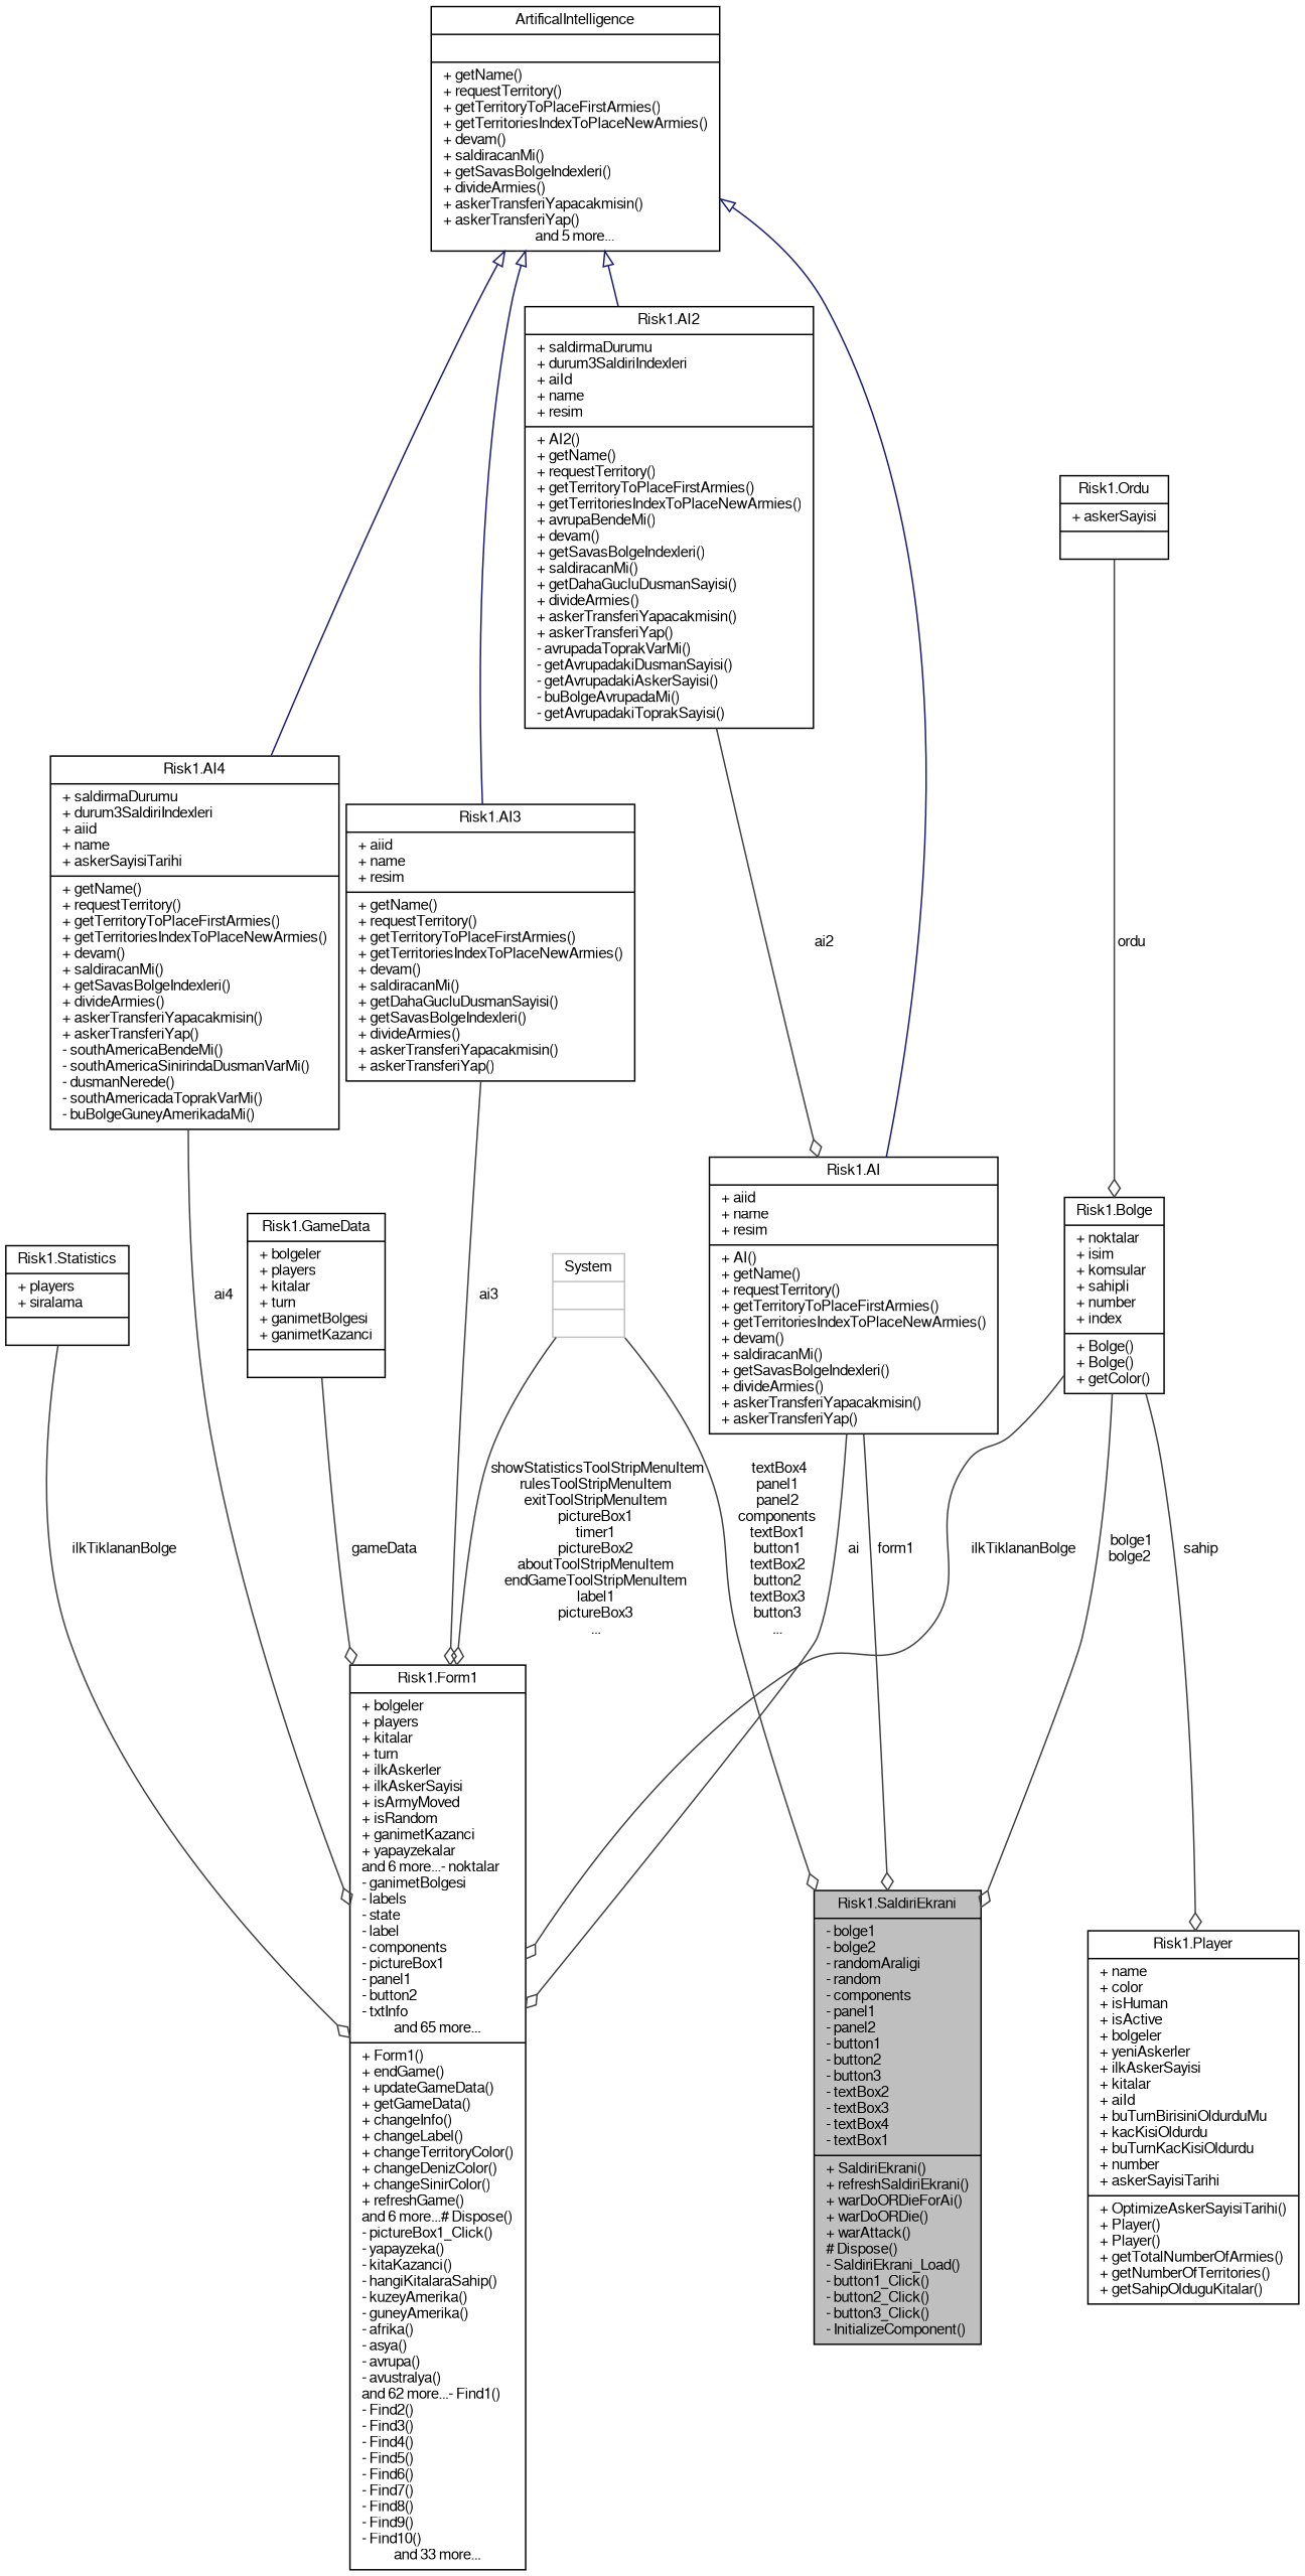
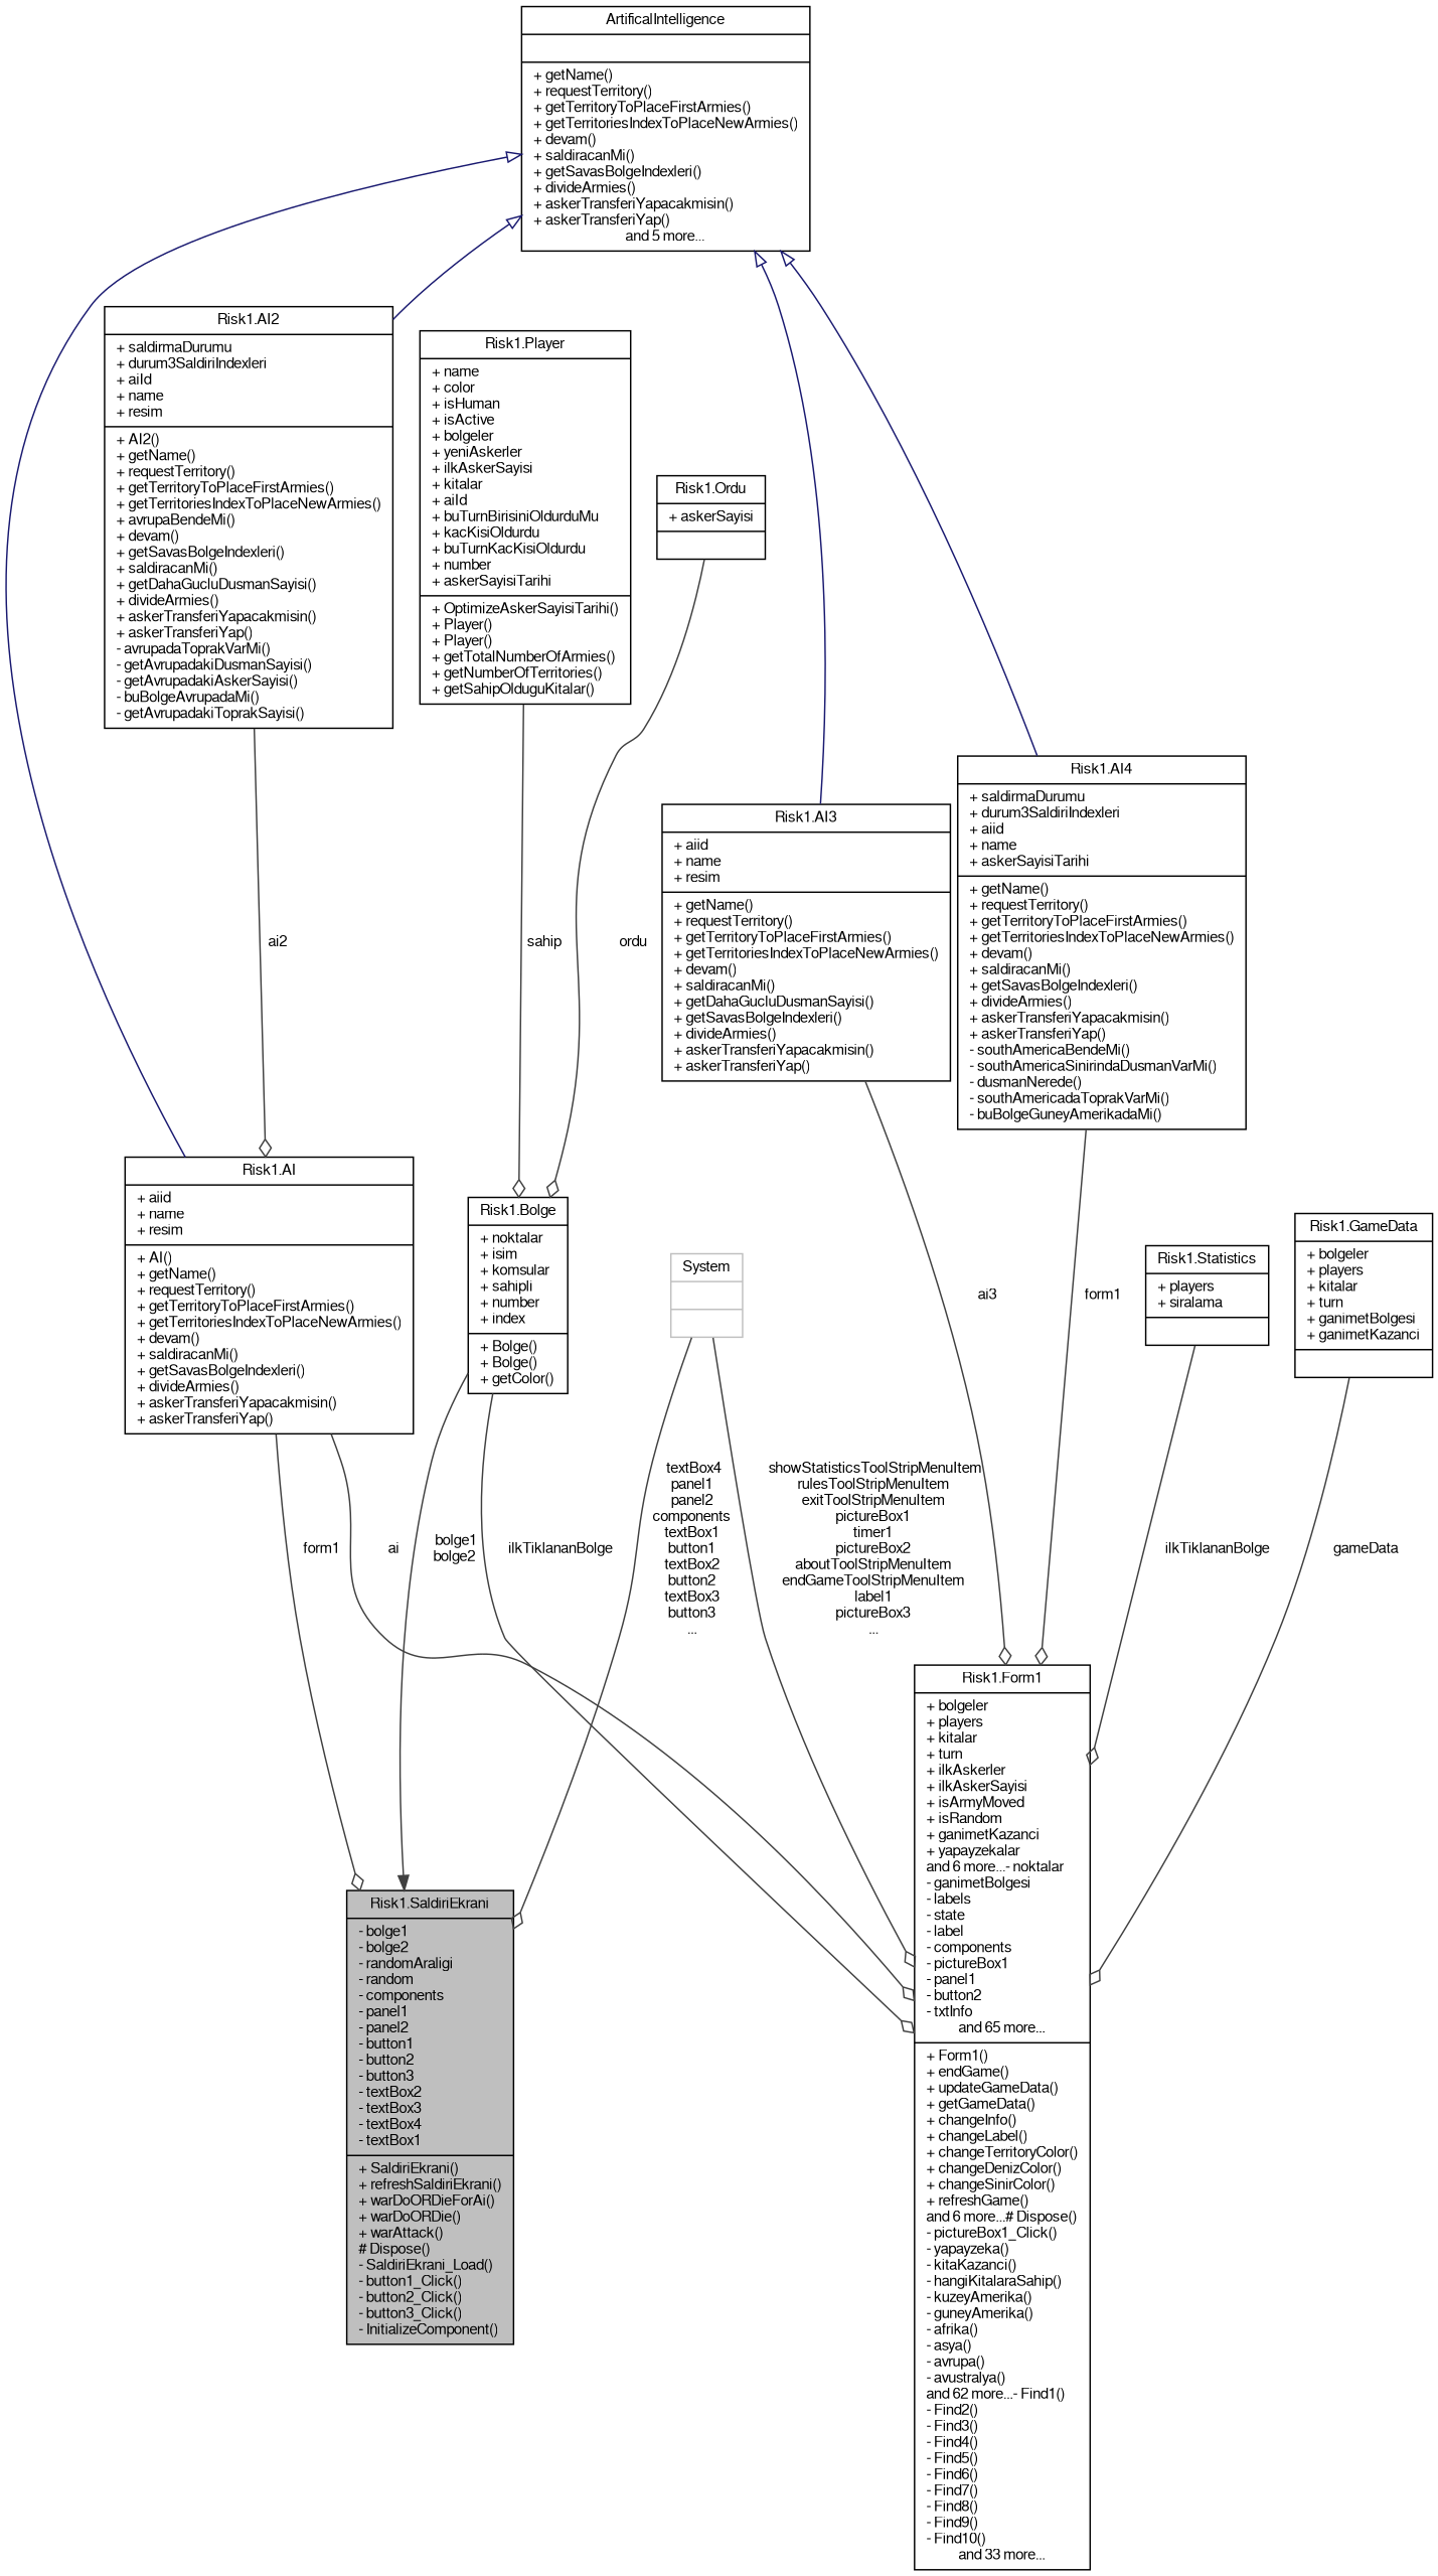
  digraph {
    node [color=black fontname=FreeSans fontsize=10 shape=record]
    edge [arrowhead=odiamond color=grey25 fontname=FreeSans fontsize=10 labelfontname=FreeSans labelfontsize=10 style=solid]
    n1 [fillcolor=grey75 fontcolor=black height=0.2 label="{Risk1.SaldiriEkrani\n|- bolge1\l- bolge2\l- randomAraligi\l- random\l- components\l- panel1\l- panel2\l- button1\l- button2\l- button3\l- textBox2\l- textBox3\l- textBox4\l- textBox1\l|+ SaldiriEkrani()\l+ refreshSaldiriEkrani()\l+ warDoORDieForAi()\l+ warDoORDie()\l+ warAttack()\l# Dispose()\l- SaldiriEkrani_Load()\l- button1_Click()\l- button2_Click()\l- button3_Click()\l- InitializeComponent()\l}" style=filled width=0.4]
    n2 [height=0.2 label="{Risk1.Form1\n|+ bolgeler\l+ players\l+ kitalar\l+ turn\l+ ilkAskerler\l+ ilkAskerSayisi\l+ isArmyMoved\l+ isRandom\l+ ganimetKazanci\l+ yapayzekalar\land 6 more...- noktalar\l- ganimetBolgesi\l- labels\l- state\l- label\l- components\l- pictureBox1\l- panel1\l- button2\l- txtInfo\land 65 more...|+ Form1()\l+ endGame()\l+ updateGameData()\l+ getGameData()\l+ changeInfo()\l+ changeLabel()\l+ changeTerritoryColor()\l+ changeDenizColor()\l+ changeSinirColor()\l+ refreshGame()\land 6 more...# Dispose()\l- pictureBox1_Click()\l- yapayzeka()\l- kitaKazanci()\l- hangiKitalaraSahip()\l- kuzeyAmerika()\l- guneyAmerika()\l- afrika()\l- asya()\l- avrupa()\l- avustralya()\land 62 more...- Find1()\l- Find2()\l- Find3()\l- Find4()\l- Find5()\l- Find6()\l- Find7()\l- Find8()\l- Find9()\l- Find10()\land 33 more...}" width=0.4]
    n3 [height=0.2 label="{Risk1.AI\n|+ aiid\l+ name\l+ resim\l|+ AI()\l+ getName()\l+ requestTerritory()\l+ getTerritoryToPlaceFirstArmies()\l+ getTerritoriesIndexToPlaceNewArmies()\l+ devam()\l+ saldiracanMi()\l+ getSavasBolgeIndexleri()\l+ divideArmies()\l+ askerTransferiYapacakmisin()\l+ askerTransferiYap()\l}" width=0.4]
    n4 [height=0.2 label="{ArtificalIntelligence\n||+ getName()\l+ requestTerritory()\l+ getTerritoryToPlaceFirstArmies()\l+ getTerritoriesIndexToPlaceNewArmies()\l+ devam()\l+ saldiracanMi()\l+ getSavasBolgeIndexleri()\l+ divideArmies()\l+ askerTransferiYapacakmisin()\l+ askerTransferiYap()\land 5 more...}" width=0.4]
    n5 [height=0.2 label="{Risk1.AI2\n|+ saldirmaDurumu\l+ durum3SaldiriIndexleri\l+ aiId\l+ name\l+ resim\l|+ AI2()\l+ getName()\l+ requestTerritory()\l+ getTerritoryToPlaceFirstArmies()\l+ getTerritoriesIndexToPlaceNewArmies()\l+ avrupaBendeMi()\l+ devam()\l+ getSavasBolgeIndexleri()\l+ saldiracanMi()\l+ getDahaGucluDusmanSayisi()\l+ divideArmies()\l+ askerTransferiYapacakmisin()\l+ askerTransferiYap()\l- avrupadaToprakVarMi()\l- getAvrupadakiDusmanSayisi()\l- getAvrupadakiAskerSayisi()\l- buBolgeAvrupadaMi()\l- getAvrupadakiToprakSayisi()\l}" width=0.4]
    n6 [height=0.2 label="{Risk1.AI3\n|+ aiid\l+ name\l+ resim\l|+ getName()\l+ requestTerritory()\l+ getTerritoryToPlaceFirstArmies()\l+ getTerritoriesIndexToPlaceNewArmies()\l+ devam()\l+ saldiracanMi()\l+ getDahaGucluDusmanSayisi()\l+ getSavasBolgeIndexleri()\l+ divideArmies()\l+ askerTransferiYapacakmisin()\l+ askerTransferiYap()\l}" width=0.4]
    n7 [height=0.2 label="{Risk1.AI4\n|+ saldirmaDurumu\l+ durum3SaldiriIndexleri\l+ aiid\l+ name\l+ askerSayisiTarihi\l|+ getName()\l+ requestTerritory()\l+ getTerritoryToPlaceFirstArmies()\l+ getTerritoriesIndexToPlaceNewArmies()\l+ devam()\l+ saldiracanMi()\l+ getSavasBolgeIndexleri()\l+ divideArmies()\l+ askerTransferiYapacakmisin()\l+ askerTransferiYap()\l- southAmericaBendeMi()\l- southAmericaSinirindaDusmanVarMi()\l- dusmanNerede()\l- southAmericadaToprakVarMi()\l- buBolgeGuneyAmerikadaMi()\l}" width=0.4]
    n8 [height=0.2 label="{Risk1.Statistics\n|+ players\l+ siralama\l|}" width=0.4]
    n9 [height=0.2 label="{Risk1.GameData\n|+ bolgeler\l+ players\l+ kitalar\l+ turn\l+ ganimetBolgesi\l+ ganimetKazanci\l|}" width=0.4]
    n10 [height=0.2 label="{Risk1.Bolge\n|+ noktalar\l+ isim\l+ komsular\l+ sahipli\l+ number\l+ index\l|+ Bolge()\l+ Bolge()\l+ getColor()\l}" width=0.4]
    n11 [height=0.2 label="{Risk1.Player\n|+ name\l+ color\l+ isHuman\l+ isActive\l+ bolgeler\l+ yeniAskerler\l+ ilkAskerSayisi\l+ kitalar\l+ aiId\l+ buTurnBirisiniOldurduMu\l+ kacKisiOldurdu\l+ buTurnKacKisiOldurdu\l+ number\l+ askerSayisiTarihi\l|+ OptimizeAskerSayisiTarihi()\l+ Player()\l+ Player()\l+ getTotalNumberOfArmies()\l+ getNumberOfTerritories()\l+ getSahipOlduguKitalar()\l}" width=0.4]
    n12 [height=0.2 label="{Risk1.Ordu\n|+ askerSayisi\l|}" width=0.4]
    n13 [color=grey75 height=0.2 label="{System\n||}" width=0.4]
    n3 -> n1 [label=" form1"]
    n3 -> n2 [label=" ai"]
    n4 -> n3 [arrowtail=onormal color=midnightblue dir=back arrowhead=""]
    n4 -> n5 [arrowtail=onormal color=midnightblue dir=back arrowhead=""]
    n4 -> n6 [arrowtail=onormal color=midnightblue dir=back arrowhead=""]
    n4 -> n7 [arrowtail=onormal color=midnightblue dir=back arrowhead=""]
    n5 -> n3 [label=" ai2"]
    n6 -> n2 [label=" ai3"]
-   n7 -> n2 [label=" ai4"]
+   n7 -> n2 [label=" form1"]
    n8 -> n2 [label=" ilkTiklananBolge"]
    n9 -> n2 [label=" gameData"]
-   n10 -> n1 [label=" bolge1\nbolge2"]
+   n10 -> n1 [arrowhead=normal label=" bolge1\nbolge2"]
    n10 -> n2 [label=" ilkTiklananBolge"]
-   n10 -> n11 [label=" sahip"]
+   n11 -> n10 [label=" sahip"]
    n12 -> n10 [label=" ordu"]
    n13 -> n1 [label=" textBox4\npanel1\npanel2\ncomponents\ntextBox1\nbutton1\ntextBox2\nbutton2\ntextBox3\nbutton3\n..."]
    n13 -> n2 [label=" showStatisticsToolStripMenuItem\nrulesToolStripMenuItem\nexitToolStripMenuItem\npictureBox1\ntimer1\npictureBox2\naboutToolStripMenuItem\nendGameToolStripMenuItem\nlabel1\npictureBox3\n..."]
  }
